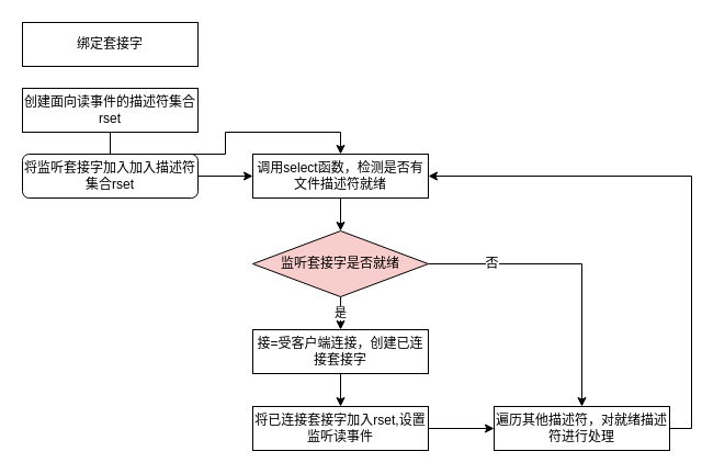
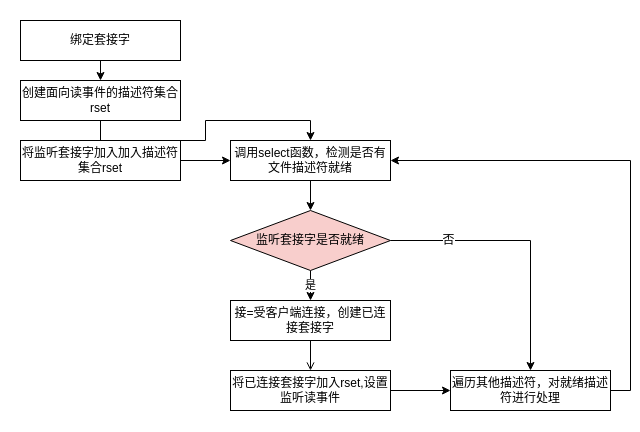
  <mxCell id="0" />
  <mxCell id="1" parent="0" />
  <mxCell id="2" style="edgeStyle=orthogonalEdgeStyle;rounded=0;orthogonalLoop=1;jettySize=auto;html=1;exitX=1;exitY=0.5;exitDx=0;exitDy=0;entryX=1;entryY=0.5;entryDx=0;entryDy=0;" parent="1" source="3" target="13" edge="1"><mxGeometry relative="1" as="geometry" /></mxCell>
  <mxCell id="3" value="遍历其他描述符，对就绪描述符进行处理" style="rounded=0;whiteSpace=wrap;html=1;" parent="1" vertex="1"><mxGeometry x="450" y="370" width="160" height="40" as="geometry" /></mxCell>
+ <mxCell id="4" style="edgeStyle=orthogonalEdgeStyle;rounded=0;orthogonalLoop=1;jettySize=auto;html=1;exitX=0.5;exitY=1;exitDx=0;exitDy=0;entryX=0.5;entryY=0;entryDx=0;entryDy=0;" parent="1" source="5" target="11" edge="1"><mxGeometry relative="1" as="geometry" /></mxCell>
  <mxCell id="5" value="绑定套接字" style="rounded=0;whiteSpace=wrap;html=1;" parent="1" vertex="1"><mxGeometry x="20" y="20" width="160" height="40" as="geometry" /></mxCell>
- <mxCell id="6" style="edgeStyle=orthogonalEdgeStyle;rounded=0;orthogonalLoop=1;jettySize=auto;html=1;exitX=0.5;exitY=1;exitDx=0;exitDy=0;" parent="1" source="7" target="19" edge="1"><mxGeometry relative="1" as="geometry" /></mxCell>
+ <mxCell id="6" style="edgeStyle=orthogonalEdgeStyle;rounded=0;orthogonalLoop=1;jettySize=auto;html=1;exitX=0.5;exitY=1;exitDx=0;exitDy=0;endArrow=open;" parent="1" source="7" target="19" edge="1"><mxGeometry relative="1" as="geometry" /></mxCell>
  <mxCell id="7" value="接=受客户端连接，创建已连接套接字" style="rounded=0;whiteSpace=wrap;html=1;" parent="1" vertex="1"><mxGeometry x="230" y="300" width="160" height="40" as="geometry" /></mxCell>
  <mxCell id="8" style="edgeStyle=orthogonalEdgeStyle;rounded=0;orthogonalLoop=1;jettySize=auto;html=1;exitX=1;exitY=0.5;exitDx=0;exitDy=0;entryX=0;entryY=0.5;entryDx=0;entryDy=0;" parent="1" source="9" target="13" edge="1"><mxGeometry relative="1" as="geometry" /></mxCell>
- <mxCell id="9" value="将监听套接字加入加入描述符集合rset" style="whiteSpace=wrap;html=1;rounded=1;" parent="1" vertex="1"><mxGeometry x="20" y="140" width="160" height="40" as="geometry" /></mxCell>
+ <mxCell id="9" value="将监听套接字加入加入描述符集合rset" style="rounded=0;whiteSpace=wrap;html=1;" parent="1" vertex="1"><mxGeometry x="20" y="140" width="160" height="40" as="geometry" /></mxCell>
  <mxCell id="10" style="edgeStyle=orthogonalEdgeStyle;rounded=0;orthogonalLoop=1;jettySize=auto;html=1;exitX=0.5;exitY=1;exitDx=0;exitDy=0;" parent="1" source="11" target="13" edge="1"><mxGeometry relative="1" as="geometry" /></mxCell>
  <mxCell id="11" value="创建面向读事件的描述符集合rset" style="rounded=0;whiteSpace=wrap;html=1;" parent="1" vertex="1"><mxGeometry x="20" y="80" width="160" height="40" as="geometry" /></mxCell>
  <mxCell id="12" style="edgeStyle=orthogonalEdgeStyle;rounded=0;orthogonalLoop=1;jettySize=auto;html=1;exitX=0.5;exitY=1;exitDx=0;exitDy=0;entryX=0.5;entryY=0;entryDx=0;entryDy=0;" parent="1" source="13" target="17" edge="1"><mxGeometry relative="1" as="geometry" /></mxCell>
  <mxCell id="13" value="调用select函数，检测是否有文件描述符就绪" style="rounded=0;whiteSpace=wrap;html=1;" parent="1" vertex="1"><mxGeometry x="230" y="140" width="160" height="40" as="geometry" /></mxCell>
  <mxCell id="14" value="是" style="edgeStyle=orthogonalEdgeStyle;rounded=0;orthogonalLoop=1;jettySize=auto;html=1;exitX=0.5;exitY=1;exitDx=0;exitDy=0;" parent="1" source="17" target="7" edge="1"><mxGeometry relative="1" as="geometry" /></mxCell>
  <mxCell id="15" style="edgeStyle=orthogonalEdgeStyle;rounded=0;orthogonalLoop=1;jettySize=auto;html=1;exitX=1;exitY=0.5;exitDx=0;exitDy=0;" parent="1" source="17" target="3" edge="1"><mxGeometry relative="1" as="geometry" /></mxCell>
  <mxCell id="16" value="否" style="text;html=1;resizable=0;points=[];align=center;verticalAlign=middle;labelBackgroundColor=#ffffff;" parent="15" vertex="1" connectable="0"><mxGeometry x="-0.578" y="1" relative="1" as="geometry"><mxPoint as="offset" /></mxGeometry></mxCell>
  <mxCell id="17" value="监听套接字是否就绪" style="rhombus;whiteSpace=wrap;html=1;fillColor=#f8cecc;" parent="1" vertex="1"><mxGeometry x="230" y="210" width="160" height="60" as="geometry" /></mxCell>
  <mxCell id="18" style="edgeStyle=orthogonalEdgeStyle;rounded=0;orthogonalLoop=1;jettySize=auto;html=1;exitX=1;exitY=0.5;exitDx=0;exitDy=0;" parent="1" source="19" target="3" edge="1"><mxGeometry relative="1" as="geometry" /></mxCell>
  <mxCell id="19" value="将已连接套接字加入rset,设置监听读事件" style="rounded=0;whiteSpace=wrap;html=1;" parent="1" vertex="1"><mxGeometry x="230" y="370" width="160" height="40" as="geometry" /></mxCell>
